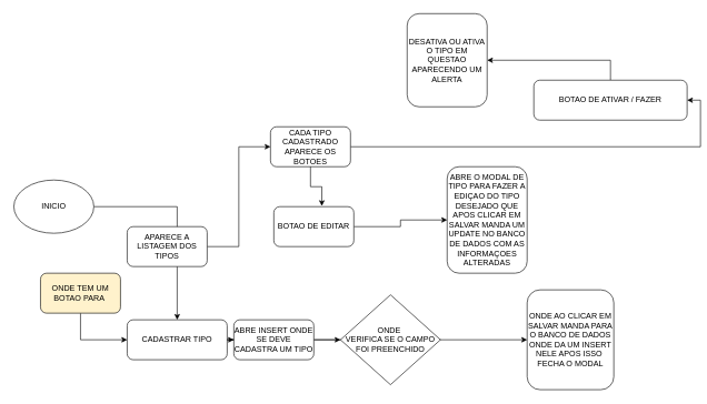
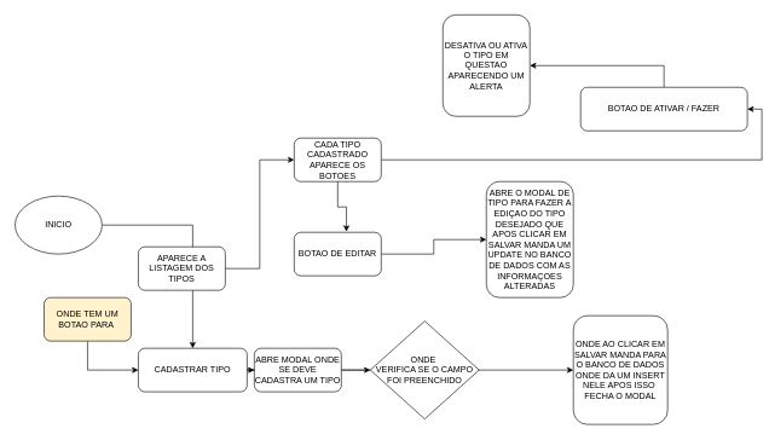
  <mxCell id="0" />
  <mxCell id="1" parent="0" />
  <mxCell id="2" style="edgeStyle=orthogonalEdgeStyle;rounded=0;orthogonalLoop=1;jettySize=auto;html=1;exitX=1;exitY=0.5;exitDx=0;exitDy=0;" edge="1" parent="1" source="3" target="7"><mxGeometry relative="1" as="geometry" /></mxCell>
  <mxCell id="3" value="INICIO" style="ellipse;whiteSpace=wrap;html=1;" vertex="1" parent="1"><mxGeometry y="270" width="120" height="80" as="geometry" x="20" /></mxCell>
  <mxCell id="4" style="edgeStyle=orthogonalEdgeStyle;rounded=0;orthogonalLoop=1;jettySize=auto;html=1;exitX=0.5;exitY=0;exitDx=0;exitDy=0;" edge="1" parent="1" source="5" target="14"><mxGeometry relative="1" as="geometry"><mxPoint x="555" y="600" as="targetPoint" /></mxGeometry></mxCell>
  <mxCell id="5" value="BOTAO DE ATIVAR / FAZER" style="rounded=1;whiteSpace=wrap;html=1;" vertex="1" parent="1"><mxGeometry x="800" y="120" width="230" height="60" as="geometry" /></mxCell>
  <mxCell id="6" style="edgeStyle=orthogonalEdgeStyle;rounded=0;orthogonalLoop=1;jettySize=auto;html=1;exitX=1;exitY=0.5;exitDx=0;exitDy=0;" edge="1" parent="1" source="7" target="10"><mxGeometry relative="1" as="geometry" /></mxCell>
  <mxCell id="7" value="CADASTRAR TIPO" style="rounded=1;whiteSpace=wrap;html=1;" vertex="1" parent="1"><mxGeometry x="190" y="480" width="150" height="60" as="geometry" /></mxCell>
  <mxCell id="8" style="edgeStyle=orthogonalEdgeStyle;rounded=0;orthogonalLoop=1;jettySize=auto;html=1;exitX=1;exitY=0.5;exitDx=0;exitDy=0;" edge="1" parent="1" source="10" target="11"><mxGeometry relative="1" as="geometry"><mxPoint x="680" y="520" as="targetPoint" /></mxGeometry></mxCell>
  <mxCell id="9" style="edgeStyle=orthogonalEdgeStyle;rounded=0;orthogonalLoop=1;jettySize=auto;html=1;exitX=1;exitY=0.5;exitDx=0;exitDy=0;entryX=0;entryY=0.5;entryDx=0;entryDy=0;" edge="1" parent="1" source="10" target="22"><mxGeometry relative="1" as="geometry" /></mxCell>
- <mxCell id="10" value="ABRE INSERT ONDE SE DEVE CADASTRA UM TIPO" style="rounded=1;whiteSpace=wrap;html=1;" vertex="1" parent="1"><mxGeometry x="350" y="480" width="120" height="60" as="geometry" /></mxCell>
+ <mxCell id="10" value="ABRE MODAL ONDE SE DEVE CADASTRA UM TIPO" style="rounded=1;whiteSpace=wrap;html=1;" vertex="1" parent="1"><mxGeometry x="350" y="480" width="120" height="60" as="geometry" /></mxCell>
  <mxCell id="11" value="ONDE AO CLICAR EM SALVAR MANDA PARA O BANCO DE DADOS ONDE DA UM INSERT NELE APOS ISSO&amp;nbsp; FECHA O MODAL" style="rounded=1;whiteSpace=wrap;html=1;" vertex="1" parent="1"><mxGeometry x="790" y="435" width="130" height="150" as="geometry" /></mxCell>
  <mxCell id="12" style="edgeStyle=orthogonalEdgeStyle;rounded=0;orthogonalLoop=1;jettySize=auto;html=1;exitX=1;exitY=0.5;exitDx=0;exitDy=0;entryX=1;entryY=0.5;entryDx=0;entryDy=0;" edge="1" parent="1" source="13" target="5"><mxGeometry relative="1" as="geometry" /></mxCell>
  <mxCell id="13" value="CADA TIPO CADASTRADO APARECE OS BOTOES" style="rounded=1;whiteSpace=wrap;html=1;" vertex="1" parent="1"><mxGeometry x="405" y="190" width="120" height="60" as="geometry" /></mxCell>
  <mxCell id="14" value="DESATIVA OU ATIVA O TIPO EM QUESTAO APARECENDO UM ALERTA" style="rounded=1;whiteSpace=wrap;html=1;" vertex="1" parent="1"><mxGeometry x="610" y="20" width="120" height="140" as="geometry" /></mxCell>
  <mxCell id="15" style="edgeStyle=orthogonalEdgeStyle;rounded=0;orthogonalLoop=1;jettySize=auto;html=1;exitX=1;exitY=0.5;exitDx=0;exitDy=0;" edge="1" parent="1" source="16" target="17"><mxGeometry relative="1" as="geometry"><mxPoint x="1120" y="400" as="targetPoint" /></mxGeometry></mxCell>
- <mxCell id="16" value="BOTAO DE EDITAR" style="rounded=1;whiteSpace=wrap;html=1;" vertex="1" parent="1"><mxGeometry x="410" y="310" width="120" height="60" as="geometry" /></mxCell>
+ <mxCell id="16" value="BOTAO DE EDITAR" style="rounded=1;whiteSpace=wrap;html=1;" vertex="1" parent="1"><mxGeometry x="405" y="320" width="120" height="60" as="geometry" /></mxCell>
  <mxCell id="17" value="ABRE O MODAL DE TIPO PARA FAZER A EDIÇAO DO TIPO DESEJADO QUE APOS CLICAR EM SALVAR MANDA UM UPDATE NO BANCO DE DADOS COM AS INFORMAÇOES ALTERADAS" style="rounded=1;whiteSpace=wrap;html=1;" vertex="1" parent="1"><mxGeometry x="670" y="250" width="120" height="160" as="geometry" /></mxCell>
  <mxCell id="18" style="edgeStyle=orthogonalEdgeStyle;rounded=0;orthogonalLoop=1;jettySize=auto;html=1;exitX=1;exitY=0.5;exitDx=0;exitDy=0;entryX=0;entryY=0.5;entryDx=0;entryDy=0;" edge="1" parent="1" source="19" target="13"><mxGeometry relative="1" as="geometry" /></mxCell>
  <mxCell id="19" value="APARECE A LISTAGEM DOS TIPOS" style="rounded=1;whiteSpace=wrap;html=1;" vertex="1" parent="1"><mxGeometry x="190" y="340" width="120" height="60" as="geometry" /></mxCell>
  <mxCell id="20" style="edgeStyle=orthogonalEdgeStyle;rounded=0;orthogonalLoop=1;jettySize=auto;html=1;exitX=0.5;exitY=1;exitDx=0;exitDy=0;entryX=0;entryY=0.5;entryDx=0;entryDy=0;" edge="1" parent="1" source="21" target="7"><mxGeometry relative="1" as="geometry" /></mxCell>
  <mxCell id="21" value="ONDE TEM UM BOTAO PARA&amp;nbsp;" style="rounded=1;whiteSpace=wrap;html=1;fillColor=#fff2cc;" vertex="1" parent="1"><mxGeometry x="60" y="410" width="120" height="60" as="geometry" /></mxCell>
  <mxCell id="22" value="ONDE&amp;nbsp;&lt;div&gt;VERIFICA SE O CAMPO FOI PREENCHIDO&lt;/div&gt;" style="rhombus;whiteSpace=wrap;html=1;" vertex="1" parent="1"><mxGeometry x="510" y="442.5" width="150" height="135" as="geometry" /></mxCell>
  <mxCell id="23" style="edgeStyle=orthogonalEdgeStyle;rounded=0;orthogonalLoop=1;jettySize=auto;html=1;exitX=0.5;exitY=1;exitDx=0;exitDy=0;entryX=0.6;entryY=-0.017;entryDx=0;entryDy=0;entryPerimeter=0;" edge="1" parent="1" source="13" target="16"><mxGeometry relative="1" as="geometry" /></mxCell>
